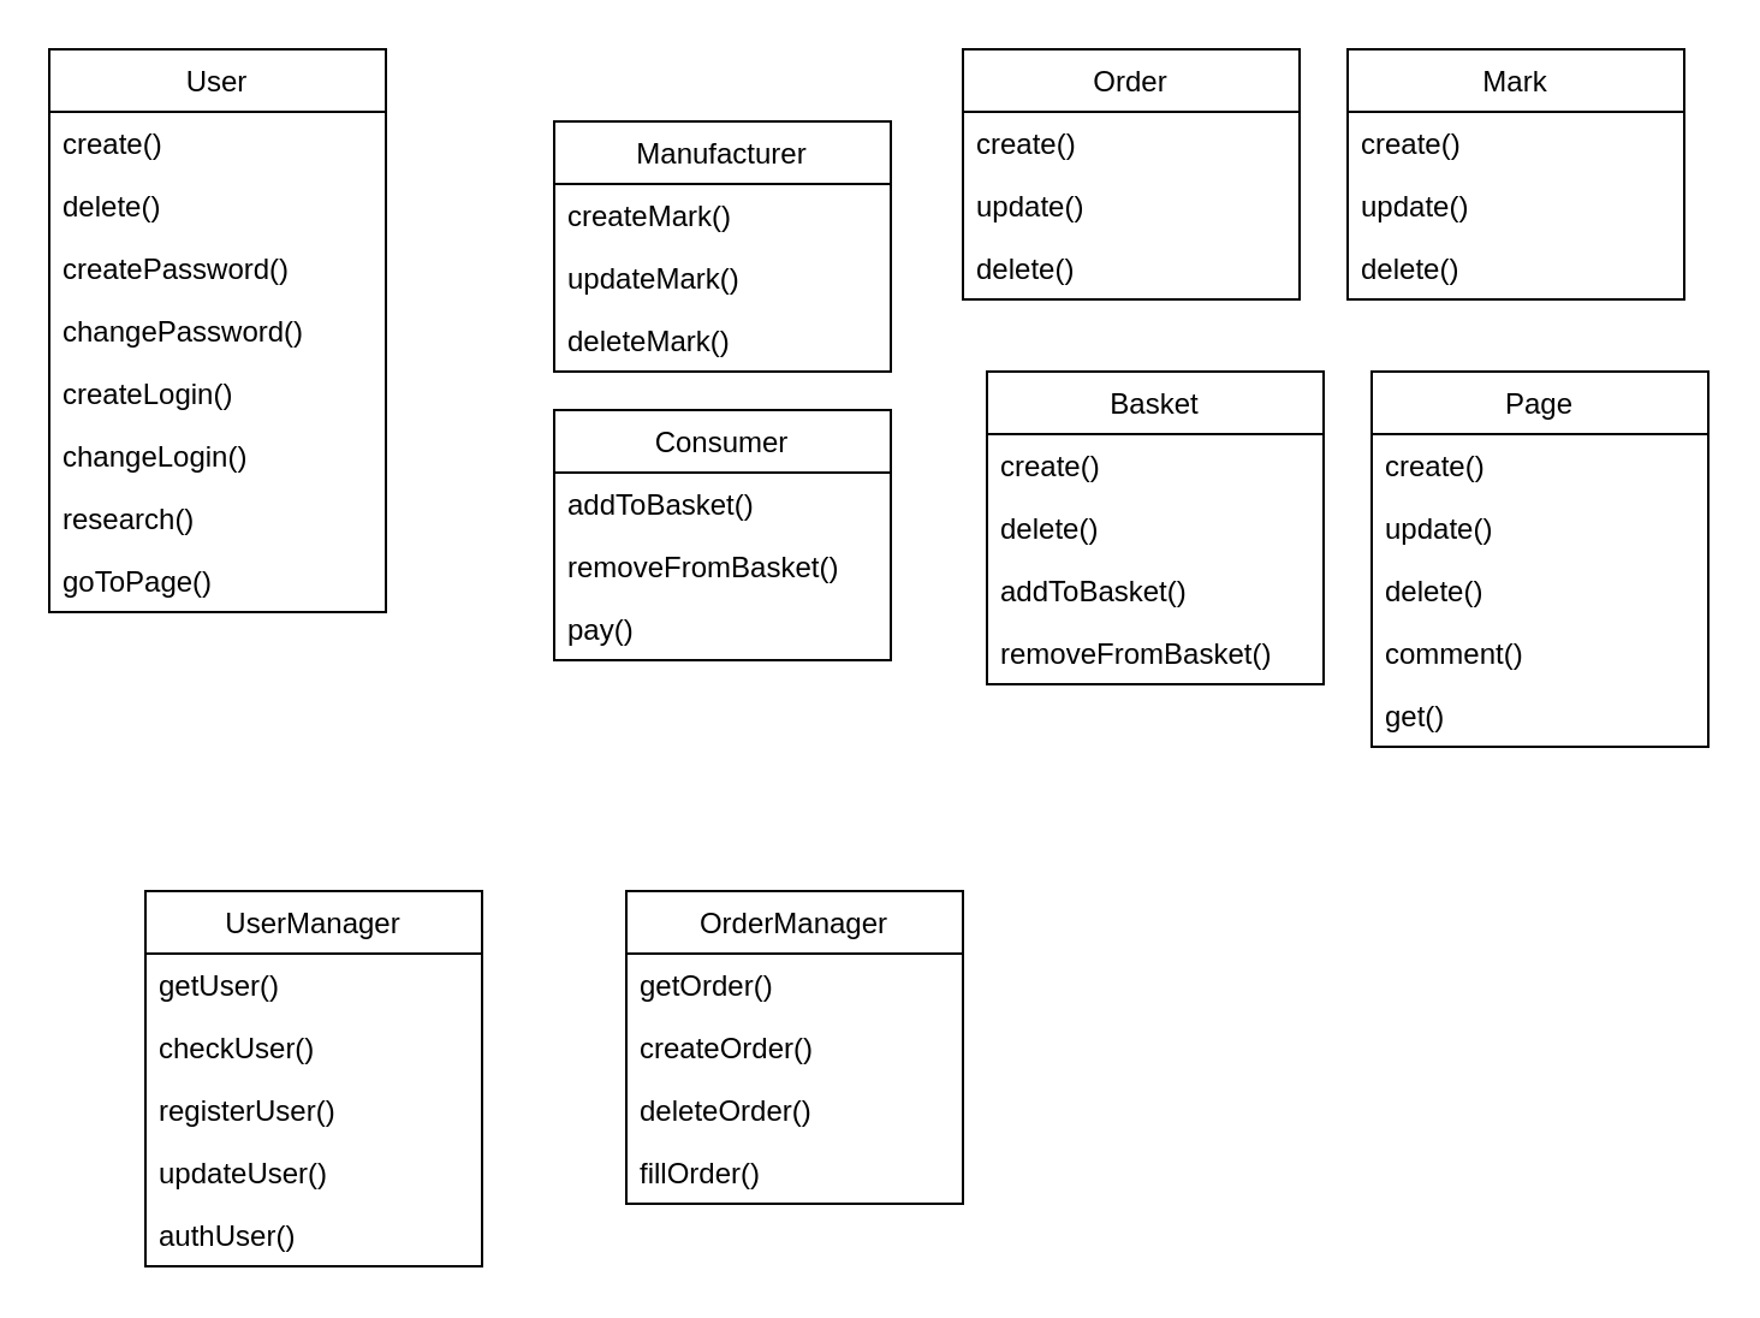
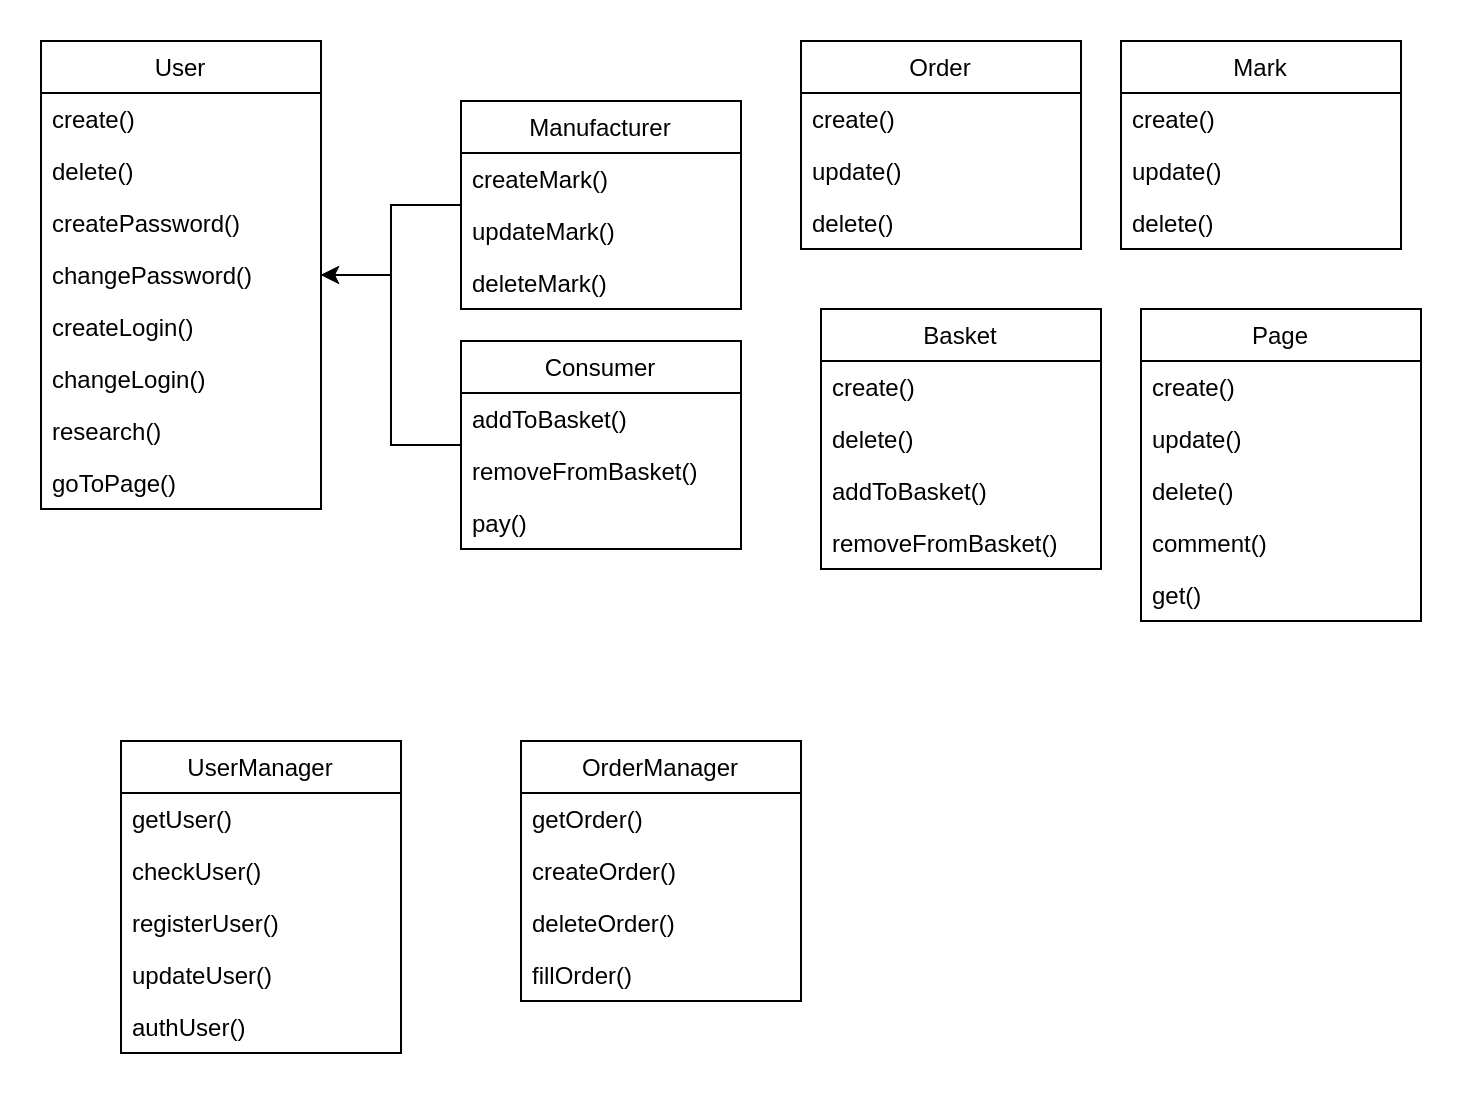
  <mxCell id="0" />
  <mxCell id="1" parent="0" />
  <mxCell id="2" value="Mark" style="swimlane;fontStyle=0;childLayout=stackLayout;horizontal=1;startSize=26;fillColor=none;horizontalStack=0;resizeParent=1;resizeParentMax=0;resizeLast=0;collapsible=1;marginBottom=0;" parent="1" vertex="1"><mxGeometry x="560" y="20" width="140" height="104" as="geometry" /></mxCell>
  <mxCell id="3" value="create()" style="text;strokeColor=none;fillColor=none;align=left;verticalAlign=top;spacingLeft=4;spacingRight=4;overflow=hidden;rotatable=0;points=[[0,0.5],[1,0.5]];portConstraint=eastwest;" parent="2" vertex="1"><mxGeometry y="26" width="140" height="26" as="geometry" /></mxCell>
  <mxCell id="4" value="update()" style="text;strokeColor=none;fillColor=none;align=left;verticalAlign=top;spacingLeft=4;spacingRight=4;overflow=hidden;rotatable=0;points=[[0,0.5],[1,0.5]];portConstraint=eastwest;" parent="2" vertex="1"><mxGeometry y="52" width="140" height="26" as="geometry" /></mxCell>
  <mxCell id="5" value="delete()" style="text;strokeColor=none;fillColor=none;align=left;verticalAlign=top;spacingLeft=4;spacingRight=4;overflow=hidden;rotatable=0;points=[[0,0.5],[1,0.5]];portConstraint=eastwest;" parent="2" vertex="1"><mxGeometry y="78" width="140" height="26" as="geometry" /></mxCell>
  <mxCell id="6" value="Page" style="swimlane;fontStyle=0;childLayout=stackLayout;horizontal=1;startSize=26;fillColor=none;horizontalStack=0;resizeParent=1;resizeParentMax=0;resizeLast=0;collapsible=1;marginBottom=0;" parent="1" vertex="1"><mxGeometry x="570" y="154" width="140" height="156" as="geometry" /></mxCell>
  <mxCell id="7" value="create()" style="text;strokeColor=none;fillColor=none;align=left;verticalAlign=top;spacingLeft=4;spacingRight=4;overflow=hidden;rotatable=0;points=[[0,0.5],[1,0.5]];portConstraint=eastwest;" parent="6" vertex="1"><mxGeometry y="26" width="140" height="26" as="geometry" /></mxCell>
  <mxCell id="8" value="update()" style="text;strokeColor=none;fillColor=none;align=left;verticalAlign=top;spacingLeft=4;spacingRight=4;overflow=hidden;rotatable=0;points=[[0,0.5],[1,0.5]];portConstraint=eastwest;" parent="6" vertex="1"><mxGeometry y="52" width="140" height="26" as="geometry" /></mxCell>
  <mxCell id="9" value="delete()" style="text;strokeColor=none;fillColor=none;align=left;verticalAlign=top;spacingLeft=4;spacingRight=4;overflow=hidden;rotatable=0;points=[[0,0.5],[1,0.5]];portConstraint=eastwest;" parent="6" vertex="1"><mxGeometry y="78" width="140" height="26" as="geometry" /></mxCell>
  <mxCell id="10" value="comment()" style="text;strokeColor=none;fillColor=none;align=left;verticalAlign=top;spacingLeft=4;spacingRight=4;overflow=hidden;rotatable=0;points=[[0,0.5],[1,0.5]];portConstraint=eastwest;" parent="6" vertex="1"><mxGeometry y="104" width="140" height="26" as="geometry" /></mxCell>
  <mxCell id="11" value="get()" style="text;strokeColor=none;fillColor=none;align=left;verticalAlign=top;spacingLeft=4;spacingRight=4;overflow=hidden;rotatable=0;points=[[0,0.5],[1,0.5]];portConstraint=eastwest;" parent="6" vertex="1"><mxGeometry y="130" width="140" height="26" as="geometry" /></mxCell>
  <mxCell id="12" value="User" style="swimlane;fontStyle=0;childLayout=stackLayout;horizontal=1;startSize=26;fillColor=none;horizontalStack=0;resizeParent=1;resizeParentMax=0;resizeLast=0;collapsible=1;marginBottom=0;" parent="1" vertex="1"><mxGeometry x="20" y="20" width="140" height="234" as="geometry" /></mxCell>
  <mxCell id="13" value="create()" style="text;strokeColor=none;fillColor=none;align=left;verticalAlign=top;spacingLeft=4;spacingRight=4;overflow=hidden;rotatable=0;points=[[0,0.5],[1,0.5]];portConstraint=eastwest;" parent="12" vertex="1"><mxGeometry y="26" width="140" height="26" as="geometry" /></mxCell>
  <mxCell id="14" value="delete()" style="text;strokeColor=none;fillColor=none;align=left;verticalAlign=top;spacingLeft=4;spacingRight=4;overflow=hidden;rotatable=0;points=[[0,0.5],[1,0.5]];portConstraint=eastwest;" parent="12" vertex="1"><mxGeometry y="52" width="140" height="26" as="geometry" /></mxCell>
  <mxCell id="15" value="createPassword()" style="text;strokeColor=none;fillColor=none;align=left;verticalAlign=top;spacingLeft=4;spacingRight=4;overflow=hidden;rotatable=0;points=[[0,0.5],[1,0.5]];portConstraint=eastwest;" parent="12" vertex="1"><mxGeometry y="78" width="140" height="26" as="geometry" /></mxCell>
  <mxCell id="16" value="changePassword()" style="text;strokeColor=none;fillColor=none;align=left;verticalAlign=top;spacingLeft=4;spacingRight=4;overflow=hidden;rotatable=0;points=[[0,0.5],[1,0.5]];portConstraint=eastwest;" parent="12" vertex="1"><mxGeometry y="104" width="140" height="26" as="geometry" /></mxCell>
  <mxCell id="17" value="createLogin()" style="text;strokeColor=none;fillColor=none;align=left;verticalAlign=top;spacingLeft=4;spacingRight=4;overflow=hidden;rotatable=0;points=[[0,0.5],[1,0.5]];portConstraint=eastwest;" parent="12" vertex="1"><mxGeometry y="130" width="140" height="26" as="geometry" /></mxCell>
  <mxCell id="18" value="changeLogin()" style="text;strokeColor=none;fillColor=none;align=left;verticalAlign=top;spacingLeft=4;spacingRight=4;overflow=hidden;rotatable=0;points=[[0,0.5],[1,0.5]];portConstraint=eastwest;" parent="12" vertex="1"><mxGeometry y="156" width="140" height="26" as="geometry" /></mxCell>
  <mxCell id="19" value="research()" style="text;strokeColor=none;fillColor=none;align=left;verticalAlign=top;spacingLeft=4;spacingRight=4;overflow=hidden;rotatable=0;points=[[0,0.5],[1,0.5]];portConstraint=eastwest;" parent="12" vertex="1"><mxGeometry y="182" width="140" height="26" as="geometry" /></mxCell>
  <mxCell id="20" value="goToPage()" style="text;strokeColor=none;fillColor=none;align=left;verticalAlign=top;spacingLeft=4;spacingRight=4;overflow=hidden;rotatable=0;points=[[0,0.5],[1,0.5]];portConstraint=eastwest;" parent="12" vertex="1"><mxGeometry y="208" width="140" height="26" as="geometry" /></mxCell>
+ <mxCell id="21" style="edgeStyle=orthogonalEdgeStyle;rounded=0;orthogonalLoop=1;jettySize=auto;html=1;" parent="1" source="22" target="12" edge="1"><mxGeometry relative="1" as="geometry" /></mxCell>
  <mxCell id="22" value="Manufacturer" style="swimlane;fontStyle=0;childLayout=stackLayout;horizontal=1;startSize=26;fillColor=none;horizontalStack=0;resizeParent=1;resizeParentMax=0;resizeLast=0;collapsible=1;marginBottom=0;" parent="1" vertex="1"><mxGeometry x="230" y="50" width="140" height="104" as="geometry" /></mxCell>
  <mxCell id="23" value="createMark()" style="text;strokeColor=none;fillColor=none;align=left;verticalAlign=top;spacingLeft=4;spacingRight=4;overflow=hidden;rotatable=0;points=[[0,0.5],[1,0.5]];portConstraint=eastwest;" parent="22" vertex="1"><mxGeometry y="26" width="140" height="26" as="geometry" /></mxCell>
  <mxCell id="24" value="updateMark()" style="text;strokeColor=none;fillColor=none;align=left;verticalAlign=top;spacingLeft=4;spacingRight=4;overflow=hidden;rotatable=0;points=[[0,0.5],[1,0.5]];portConstraint=eastwest;" parent="22" vertex="1"><mxGeometry y="52" width="140" height="26" as="geometry" /></mxCell>
  <mxCell id="25" value="deleteMark()" style="text;strokeColor=none;fillColor=none;align=left;verticalAlign=top;spacingLeft=4;spacingRight=4;overflow=hidden;rotatable=0;points=[[0,0.5],[1,0.5]];portConstraint=eastwest;" parent="22" vertex="1"><mxGeometry y="78" width="140" height="26" as="geometry" /></mxCell>
  <mxCell id="26" value="Basket" style="swimlane;fontStyle=0;childLayout=stackLayout;horizontal=1;startSize=26;fillColor=none;horizontalStack=0;resizeParent=1;resizeParentMax=0;resizeLast=0;collapsible=1;marginBottom=0;" parent="1" vertex="1"><mxGeometry x="410" y="154" width="140" height="130" as="geometry" /></mxCell>
  <mxCell id="27" value="create()" style="text;strokeColor=none;fillColor=none;align=left;verticalAlign=top;spacingLeft=4;spacingRight=4;overflow=hidden;rotatable=0;points=[[0,0.5],[1,0.5]];portConstraint=eastwest;" parent="26" vertex="1"><mxGeometry y="26" width="140" height="26" as="geometry" /></mxCell>
  <mxCell id="28" value="delete()" style="text;strokeColor=none;fillColor=none;align=left;verticalAlign=top;spacingLeft=4;spacingRight=4;overflow=hidden;rotatable=0;points=[[0,0.5],[1,0.5]];portConstraint=eastwest;" parent="26" vertex="1"><mxGeometry y="52" width="140" height="26" as="geometry" /></mxCell>
  <mxCell id="29" value="addToBasket()" style="text;strokeColor=none;fillColor=none;align=left;verticalAlign=top;spacingLeft=4;spacingRight=4;overflow=hidden;rotatable=0;points=[[0,0.5],[1,0.5]];portConstraint=eastwest;" parent="26" vertex="1"><mxGeometry y="78" width="140" height="26" as="geometry" /></mxCell>
  <mxCell id="30" value="removeFromBasket()" style="text;strokeColor=none;fillColor=none;align=left;verticalAlign=top;spacingLeft=4;spacingRight=4;overflow=hidden;rotatable=0;points=[[0,0.5],[1,0.5]];portConstraint=eastwest;" parent="26" vertex="1"><mxGeometry y="104" width="140" height="26" as="geometry" /></mxCell>
+ <mxCell id="31" style="edgeStyle=orthogonalEdgeStyle;rounded=0;orthogonalLoop=1;jettySize=auto;html=1;" parent="1" source="32" target="12" edge="1"><mxGeometry relative="1" as="geometry" /></mxCell>
  <mxCell id="32" value="Consumer" style="swimlane;fontStyle=0;childLayout=stackLayout;horizontal=1;startSize=26;fillColor=none;horizontalStack=0;resizeParent=1;resizeParentMax=0;resizeLast=0;collapsible=1;marginBottom=0;" parent="1" vertex="1"><mxGeometry x="230" y="170" width="140" height="104" as="geometry" /></mxCell>
  <mxCell id="33" value="addToBasket()" style="text;strokeColor=none;fillColor=none;align=left;verticalAlign=top;spacingLeft=4;spacingRight=4;overflow=hidden;rotatable=0;points=[[0,0.5],[1,0.5]];portConstraint=eastwest;" parent="32" vertex="1"><mxGeometry y="26" width="140" height="26" as="geometry" /></mxCell>
  <mxCell id="34" value="removeFromBasket()" style="text;strokeColor=none;fillColor=none;align=left;verticalAlign=top;spacingLeft=4;spacingRight=4;overflow=hidden;rotatable=0;points=[[0,0.5],[1,0.5]];portConstraint=eastwest;" parent="32" vertex="1"><mxGeometry y="52" width="140" height="26" as="geometry" /></mxCell>
  <mxCell id="35" value="pay()" style="text;strokeColor=none;fillColor=none;align=left;verticalAlign=top;spacingLeft=4;spacingRight=4;overflow=hidden;rotatable=0;points=[[0,0.5],[1,0.5]];portConstraint=eastwest;" parent="32" vertex="1"><mxGeometry y="78" width="140" height="26" as="geometry" /></mxCell>
  <mxCell id="36" value="Order" style="swimlane;fontStyle=0;childLayout=stackLayout;horizontal=1;startSize=26;fillColor=none;horizontalStack=0;resizeParent=1;resizeParentMax=0;resizeLast=0;collapsible=1;marginBottom=0;" parent="1" vertex="1"><mxGeometry x="400" y="20" width="140" height="104" as="geometry" /></mxCell>
  <mxCell id="37" value="create()" style="text;strokeColor=none;fillColor=none;align=left;verticalAlign=top;spacingLeft=4;spacingRight=4;overflow=hidden;rotatable=0;points=[[0,0.5],[1,0.5]];portConstraint=eastwest;" parent="36" vertex="1"><mxGeometry y="26" width="140" height="26" as="geometry" /></mxCell>
  <mxCell id="38" value="update()" style="text;strokeColor=none;fillColor=none;align=left;verticalAlign=top;spacingLeft=4;spacingRight=4;overflow=hidden;rotatable=0;points=[[0,0.5],[1,0.5]];portConstraint=eastwest;" parent="36" vertex="1"><mxGeometry y="52" width="140" height="26" as="geometry" /></mxCell>
  <mxCell id="39" value="delete()" style="text;strokeColor=none;fillColor=none;align=left;verticalAlign=top;spacingLeft=4;spacingRight=4;overflow=hidden;rotatable=0;points=[[0,0.5],[1,0.5]];portConstraint=eastwest;" parent="36" vertex="1"><mxGeometry y="78" width="140" height="26" as="geometry" /></mxCell>
  <mxCell id="40" value="UserManager" style="swimlane;fontStyle=0;childLayout=stackLayout;horizontal=1;startSize=26;fillColor=none;horizontalStack=0;resizeParent=1;resizeParentMax=0;resizeLast=0;collapsible=1;marginBottom=0;" parent="1" vertex="1"><mxGeometry x="60" y="370" width="140" height="156" as="geometry" /></mxCell>
  <mxCell id="41" value="getUser()" style="text;strokeColor=none;fillColor=none;align=left;verticalAlign=top;spacingLeft=4;spacingRight=4;overflow=hidden;rotatable=0;points=[[0,0.5],[1,0.5]];portConstraint=eastwest;" vertex="1" parent="40"><mxGeometry y="26" width="140" height="26" as="geometry" /></mxCell>
  <mxCell id="42" value="checkUser()" style="text;strokeColor=none;fillColor=none;align=left;verticalAlign=top;spacingLeft=4;spacingRight=4;overflow=hidden;rotatable=0;points=[[0,0.5],[1,0.5]];portConstraint=eastwest;" parent="40" vertex="1"><mxGeometry y="52" width="140" height="26" as="geometry" /></mxCell>
  <mxCell id="43" value="registerUser()" style="text;strokeColor=none;fillColor=none;align=left;verticalAlign=top;spacingLeft=4;spacingRight=4;overflow=hidden;rotatable=0;points=[[0,0.5],[1,0.5]];portConstraint=eastwest;" parent="40" vertex="1"><mxGeometry y="78" width="140" height="26" as="geometry" /></mxCell>
  <mxCell id="44" value="updateUser()" style="text;strokeColor=none;fillColor=none;align=left;verticalAlign=top;spacingLeft=4;spacingRight=4;overflow=hidden;rotatable=0;points=[[0,0.5],[1,0.5]];portConstraint=eastwest;" parent="40" vertex="1"><mxGeometry y="104" width="140" height="26" as="geometry" /></mxCell>
  <mxCell id="45" value="authUser()" style="text;strokeColor=none;fillColor=none;align=left;verticalAlign=top;spacingLeft=4;spacingRight=4;overflow=hidden;rotatable=0;points=[[0,0.5],[1,0.5]];portConstraint=eastwest;" parent="40" vertex="1"><mxGeometry y="130" width="140" height="26" as="geometry" /></mxCell>
  <mxCell id="46" value="OrderManager" style="swimlane;fontStyle=0;childLayout=stackLayout;horizontal=1;startSize=26;fillColor=none;horizontalStack=0;resizeParent=1;resizeParentMax=0;resizeLast=0;collapsible=1;marginBottom=0;" parent="1" vertex="1"><mxGeometry x="260" y="370" width="140" height="130" as="geometry" /></mxCell>
  <mxCell id="47" value="getOrder()" style="text;strokeColor=none;fillColor=none;align=left;verticalAlign=top;spacingLeft=4;spacingRight=4;overflow=hidden;rotatable=0;points=[[0,0.5],[1,0.5]];portConstraint=eastwest;" parent="46" vertex="1"><mxGeometry y="26" width="140" height="26" as="geometry" /></mxCell>
  <mxCell id="48" value="createOrder()" style="text;strokeColor=none;fillColor=none;align=left;verticalAlign=top;spacingLeft=4;spacingRight=4;overflow=hidden;rotatable=0;points=[[0,0.5],[1,0.5]];portConstraint=eastwest;" parent="46" vertex="1"><mxGeometry y="52" width="140" height="26" as="geometry" /></mxCell>
  <mxCell id="49" value="deleteOrder()" style="text;strokeColor=none;fillColor=none;align=left;verticalAlign=top;spacingLeft=4;spacingRight=4;overflow=hidden;rotatable=0;points=[[0,0.5],[1,0.5]];portConstraint=eastwest;" parent="46" vertex="1"><mxGeometry y="78" width="140" height="26" as="geometry" /></mxCell>
  <mxCell id="50" value="fillOrder()" style="text;strokeColor=none;fillColor=none;align=left;verticalAlign=top;spacingLeft=4;spacingRight=4;overflow=hidden;rotatable=0;points=[[0,0.5],[1,0.5]];portConstraint=eastwest;" vertex="1" parent="46"><mxGeometry y="104" width="140" height="26" as="geometry" /></mxCell>
